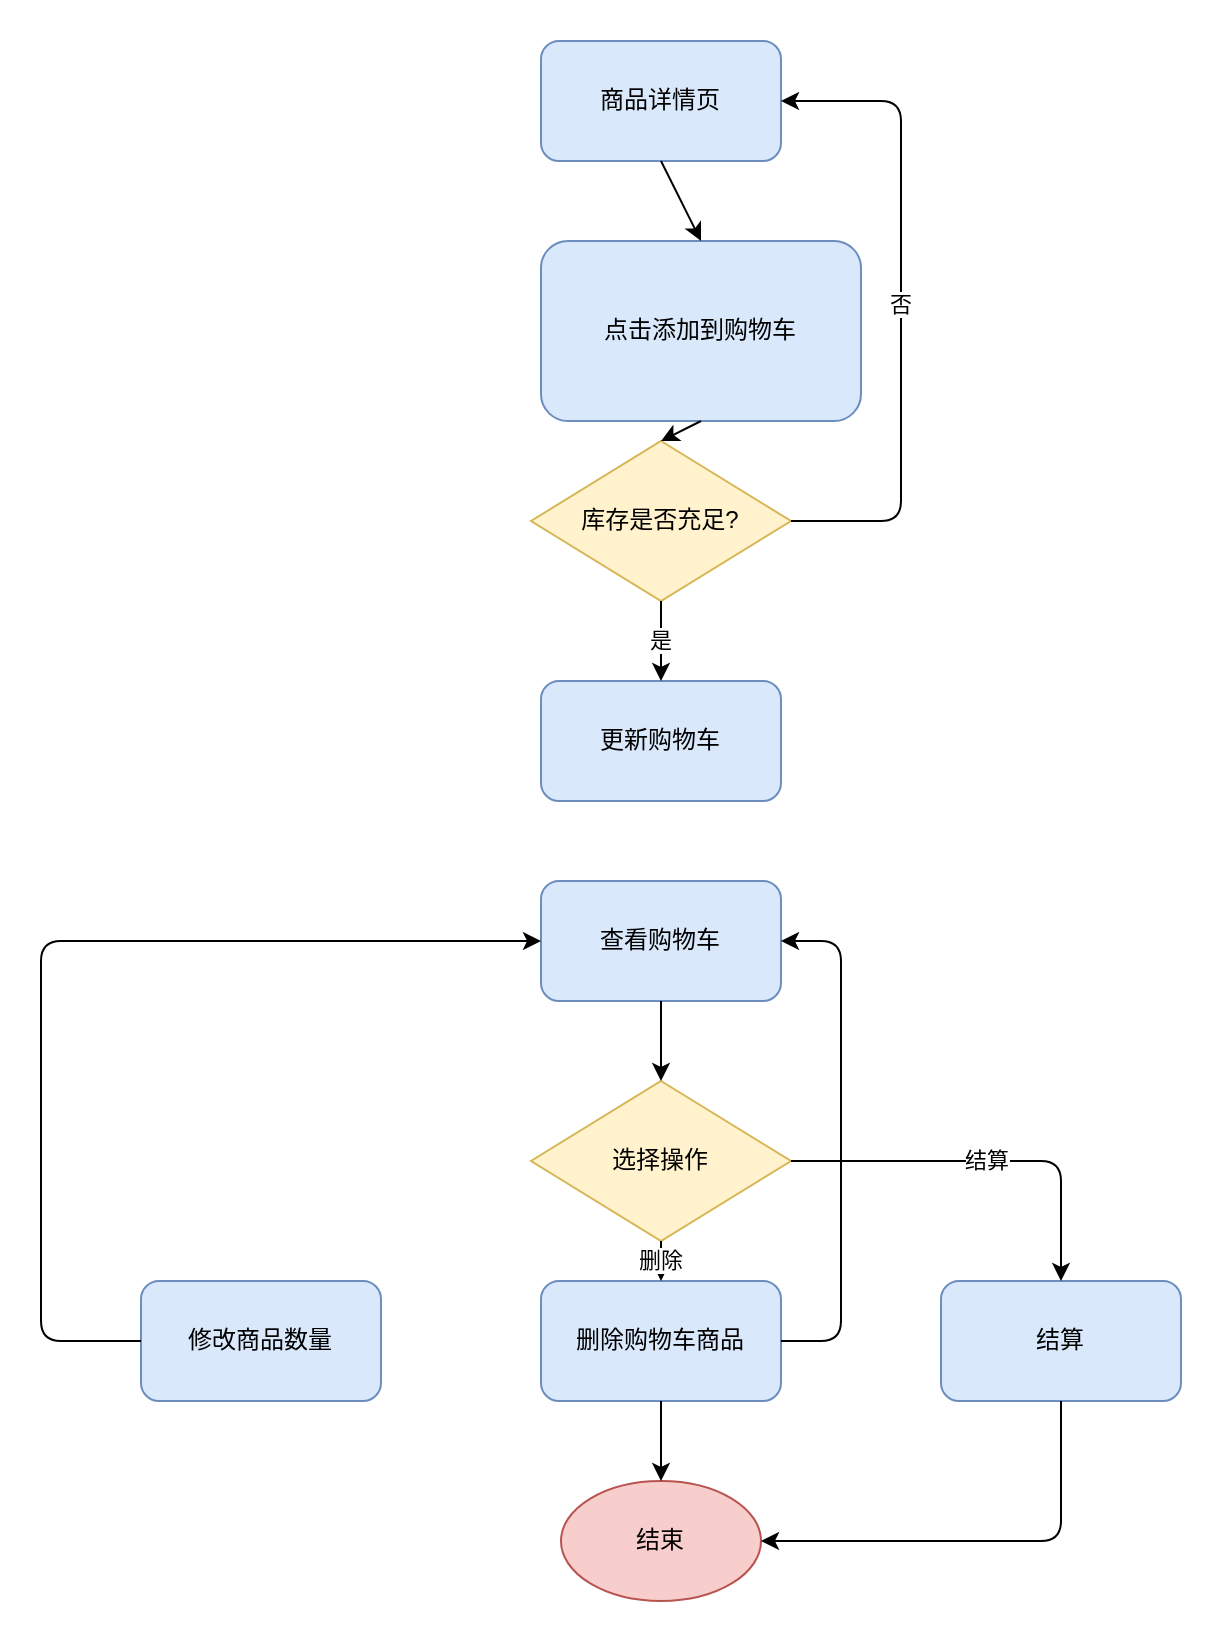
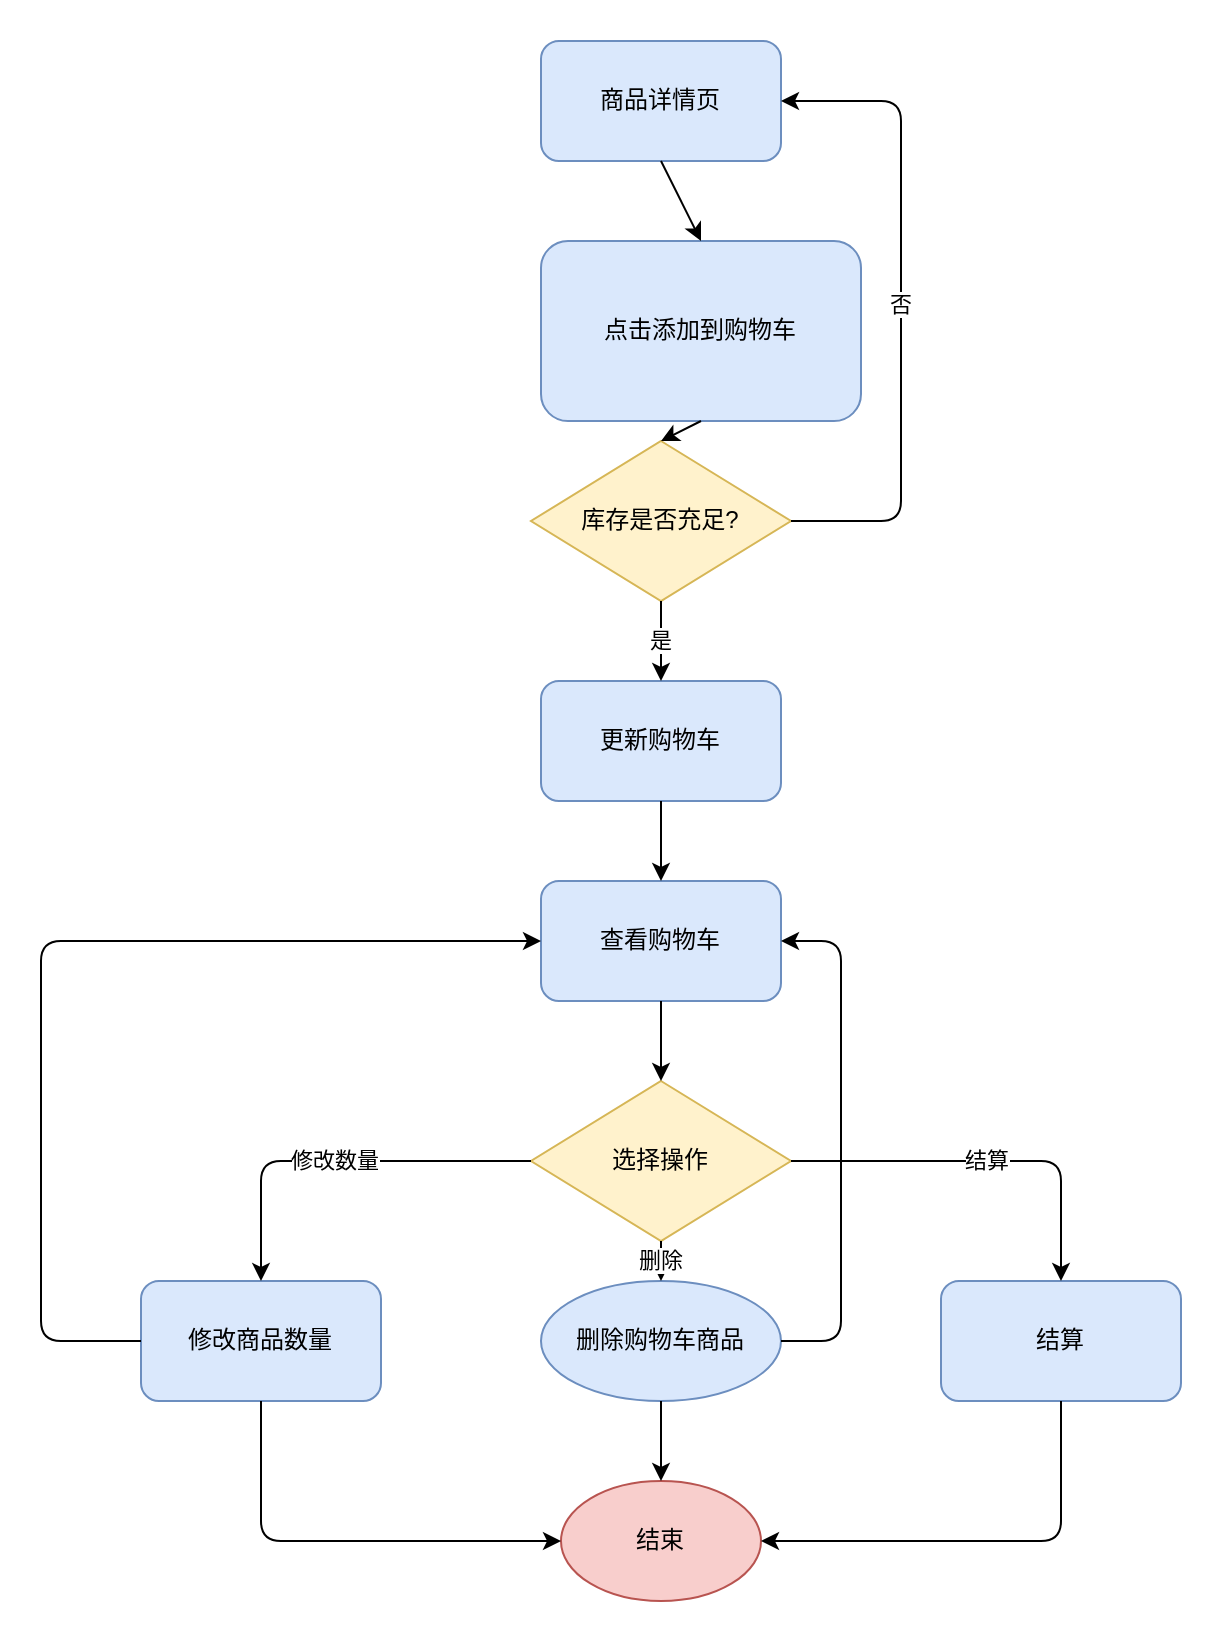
  <mxCell id="0" />
  <mxCell id="1" parent="0" />
  <mxCell id="2" value="商品详情页" style="rounded=1;whiteSpace=wrap;html=1;fillColor=#dae8fc;strokeColor=#6c8ebf;" vertex="1" parent="1"><mxGeometry x="270" y="20" width="120" height="60" as="geometry" /></mxCell>
  <mxCell id="3" value="点击添加到购物车" style="rounded=1;whiteSpace=wrap;html=1;fillColor=#dae8fc;strokeColor=#6c8ebf;" vertex="1" parent="1"><mxGeometry x="270" y="120" width="160" height="90" as="geometry" /></mxCell>
  <mxCell id="4" value="库存是否充足?" style="rhombus;whiteSpace=wrap;html=1;fillColor=#fff2cc;strokeColor=#d6b656;" vertex="1" parent="1"><mxGeometry x="265" y="220" width="130" height="80" as="geometry" /></mxCell>
  <mxCell id="5" value="更新购物车" style="rounded=1;whiteSpace=wrap;html=1;fillColor=#dae8fc;strokeColor=#6c8ebf;" vertex="1" parent="1"><mxGeometry x="270" y="340" width="120" height="60" as="geometry" /></mxCell>
  <mxCell id="6" value="查看购物车" style="rounded=1;whiteSpace=wrap;html=1;fillColor=#dae8fc;strokeColor=#6c8ebf;" vertex="1" parent="1"><mxGeometry x="270" y="440" width="120" height="60" as="geometry" /></mxCell>
  <mxCell id="7" value="选择操作" style="rhombus;whiteSpace=wrap;html=1;fillColor=#fff2cc;strokeColor=#d6b656;" vertex="1" parent="1"><mxGeometry x="265" y="540" width="130" height="80" as="geometry" /></mxCell>
  <mxCell id="8" value="修改商品数量" style="rounded=1;whiteSpace=wrap;html=1;fillColor=#dae8fc;strokeColor=#6c8ebf;" vertex="1" parent="1"><mxGeometry x="70" y="640" width="120" height="60" as="geometry" /></mxCell>
- <mxCell id="9" value="删除购物车商品" style="rounded=1;whiteSpace=wrap;html=1;fillColor=#dae8fc;strokeColor=#6c8ebf;" vertex="1" parent="1"><mxGeometry x="270" y="640" width="120" height="60" as="geometry" /></mxCell>
+ <mxCell id="9" value="删除购物车商品" style="ellipse;whiteSpace=wrap;html=1;fillColor=#dae8fc;strokeColor=#6c8ebf;" vertex="1" parent="1"><mxGeometry x="270" y="640" width="120" height="60" as="geometry" /></mxCell>
  <mxCell id="10" value="结算" style="rounded=1;whiteSpace=wrap;html=1;fillColor=#dae8fc;strokeColor=#6c8ebf;" vertex="1" parent="1"><mxGeometry x="470" y="640" width="120" height="60" as="geometry" /></mxCell>
  <mxCell id="11" value="结束" style="ellipse;whiteSpace=wrap;html=1;fillColor=#f8cecc;strokeColor=#b85450;" vertex="1" parent="1"><mxGeometry x="280" y="740" width="100" height="60" as="geometry" /></mxCell>
  <mxCell id="12" value="" style="endArrow=classic;html=1;exitX=0.5;exitY=1;exitDx=0;exitDy=0;entryX=0.5;entryY=0;entryDx=0;entryDy=0;" edge="1" parent="1" source="2" target="3"><mxGeometry width="50" height="50" relative="1" as="geometry" /></mxCell>
  <mxCell id="13" value="" style="endArrow=classic;html=1;exitX=0.5;exitY=1;exitDx=0;exitDy=0;entryX=0.5;entryY=0;entryDx=0;entryDy=0;" edge="1" parent="1" source="3" target="4"><mxGeometry width="50" height="50" relative="1" as="geometry" /></mxCell>
  <mxCell id="14" value="是" style="endArrow=classic;html=1;exitX=0.5;exitY=1;exitDx=0;exitDy=0;entryX=0.5;entryY=0;entryDx=0;entryDy=0;" edge="1" parent="1" source="4" target="5"><mxGeometry relative="1" as="geometry" /></mxCell>
  <mxCell id="15" value="否" style="endArrow=classic;html=1;exitX=1;exitY=0.5;exitDx=0;exitDy=0;entryX=1;entryY=0.5;entryDx=0;entryDy=0;" edge="1" parent="1" source="4" target="2"><mxGeometry relative="1" as="geometry"><Array as="points"><mxPoint x="450" y="260" /><mxPoint x="450" y="50" /></Array></mxGeometry></mxCell>
+ <mxCell id="16" value="" style="endArrow=classic;html=1;exitX=0.5;exitY=1;exitDx=0;exitDy=0;entryX=0.5;entryY=0;entryDx=0;entryDy=0;" edge="1" parent="1" source="5" target="6"><mxGeometry width="50" height="50" relative="1" as="geometry" /></mxCell>
  <mxCell id="17" value="" style="endArrow=classic;html=1;exitX=0.5;exitY=1;exitDx=0;exitDy=0;entryX=0.5;entryY=0;entryDx=0;entryDy=0;" edge="1" parent="1" source="6" target="7"><mxGeometry width="50" height="50" relative="1" as="geometry" /></mxCell>
+ <mxCell id="18" value="修改数量" style="endArrow=classic;html=1;exitX=0;exitY=0.5;exitDx=0;exitDy=0;entryX=0.5;entryY=0;entryDx=0;entryDy=0;" edge="1" parent="1" source="7" target="8"><mxGeometry relative="1" as="geometry"><Array as="points"><mxPoint x="130" y="580" /></Array></mxGeometry></mxCell>
  <mxCell id="19" value="删除" style="endArrow=classic;html=1;exitX=0.5;exitY=1;exitDx=0;exitDy=0;entryX=0.5;entryY=0;entryDx=0;entryDy=0;" edge="1" parent="1" source="7" target="9"><mxGeometry relative="1" as="geometry" /></mxCell>
  <mxCell id="20" value="结算" style="endArrow=classic;html=1;exitX=1;exitY=0.5;exitDx=0;exitDy=0;entryX=0.5;entryY=0;entryDx=0;entryDy=0;" edge="1" parent="1" source="7" target="10"><mxGeometry relative="1" as="geometry"><Array as="points"><mxPoint x="530" y="580" /></Array></mxGeometry></mxCell>
+ <mxCell id="21" value="" style="endArrow=classic;html=1;exitX=0.5;exitY=1;exitDx=0;exitDy=0;entryX=0;entryY=0.5;entryDx=0;entryDy=0;" edge="1" parent="1" source="8" target="11"><mxGeometry width="50" height="50" relative="1" as="geometry"><Array as="points"><mxPoint x="130" y="720" /><mxPoint x="130" y="770" /></Array></mxGeometry></mxCell>
  <mxCell id="22" value="" style="endArrow=classic;html=1;exitX=0.5;exitY=1;exitDx=0;exitDy=0;entryX=0.5;entryY=0;entryDx=0;entryDy=0;" edge="1" parent="1" source="9" target="11"><mxGeometry width="50" height="50" relative="1" as="geometry" /></mxCell>
  <mxCell id="23" value="" style="endArrow=classic;html=1;exitX=0.5;exitY=1;exitDx=0;exitDy=0;entryX=1;entryY=0.5;entryDx=0;entryDy=0;" edge="1" parent="1" source="10" target="11"><mxGeometry width="50" height="50" relative="1" as="geometry"><Array as="points"><mxPoint x="530" y="720" /><mxPoint x="530" y="770" /></Array></mxGeometry></mxCell>
  <mxCell id="24" value="" style="endArrow=classic;html=1;exitX=0;exitY=0.5;exitDx=0;exitDy=0;entryX=0;entryY=0.5;entryDx=0;entryDy=0;" edge="1" parent="1" source="8" target="6"><mxGeometry width="50" height="50" relative="1" as="geometry"><Array as="points"><mxPoint x="20" y="670" /><mxPoint x="20" y="470" /></Array></mxGeometry></mxCell>
  <mxCell id="25" value="" style="endArrow=classic;html=1;exitX=1;exitY=0.5;exitDx=0;exitDy=0;entryX=1;entryY=0.5;entryDx=0;entryDy=0;" edge="1" parent="1" source="9" target="6"><mxGeometry width="50" height="50" relative="1" as="geometry"><Array as="points"><mxPoint x="420" y="670" /><mxPoint x="420" y="470" /></Array></mxGeometry></mxCell>
